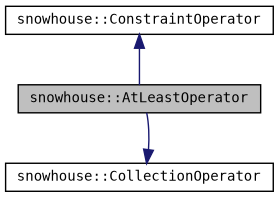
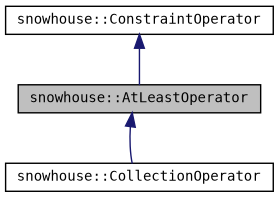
  digraph {
    fontname="DejaVu Sans Mono"
    node [color=black fillcolor=white fontname="DejaVu Sans Mono" fontsize=10 shape=record style=filled]
    edge [color=midnightblue dir=back fontname="DejaVu Sans Mono" fontsize=10 labelfontname=Helvetica labelfontsize=10 style=solid]
    n1 [fillcolor=grey75 fontcolor=black height=0.2 label="snowhouse::AtLeastOperator" width=0.4]
    n2 [height=0.2 label="snowhouse::CollectionOperator" width=0.4]
    n3 [height=0.2 label="snowhouse::ConstraintOperator" width=0.4]
-   n2 -> n1
+   n1 -> n2
    n3 -> n1
  }
